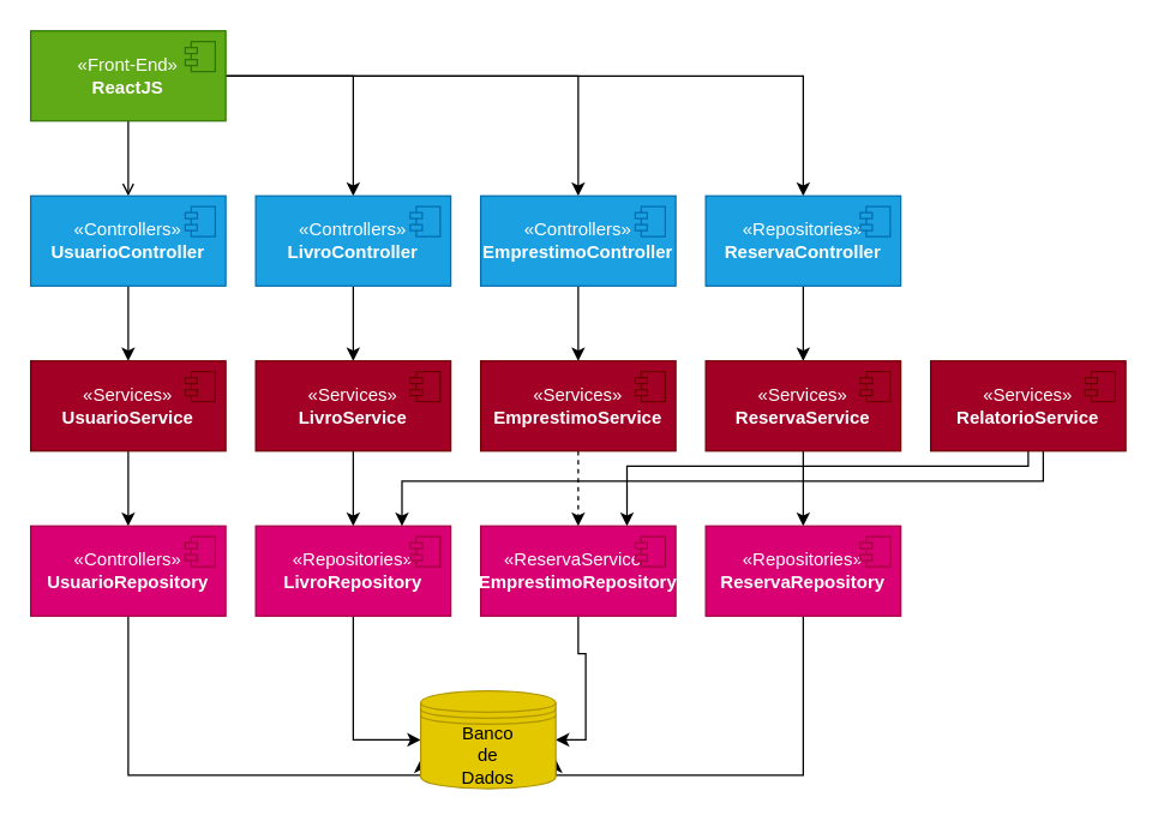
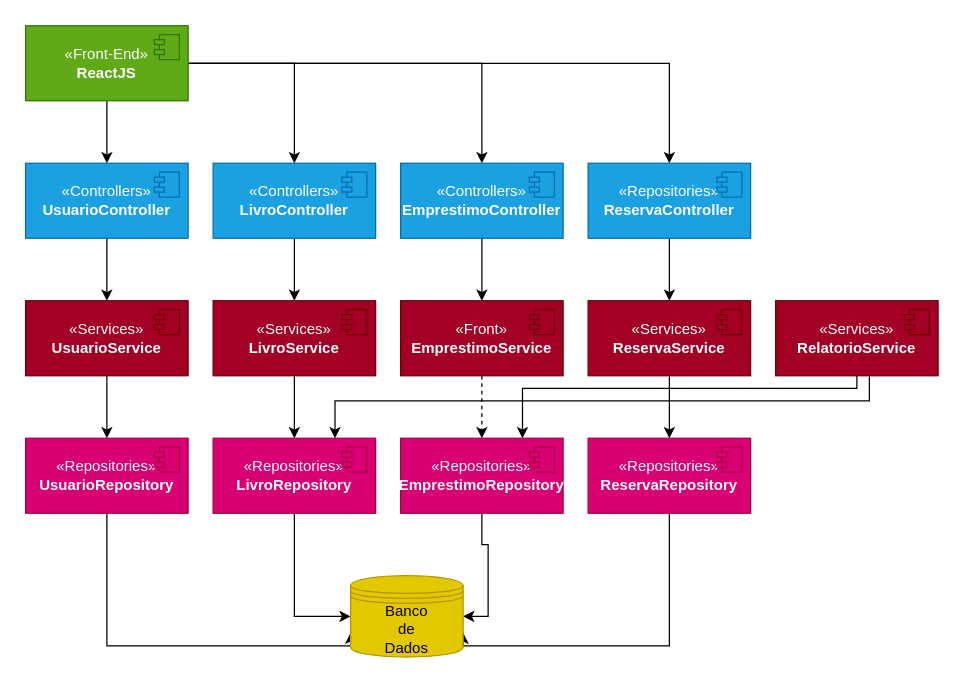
  <mxCell id="0" />
  <mxCell id="1" parent="0" />
- <mxCell id="2" style="edgeStyle=orthogonalEdgeStyle;rounded=0;orthogonalLoop=1;jettySize=auto;html=1;entryX=0.5;entryY=0;entryDx=0;entryDy=0;endArrow=open;" edge="1" parent="1" source="6" target="9"><mxGeometry relative="1" as="geometry" /></mxCell>
+ <mxCell id="2" style="edgeStyle=orthogonalEdgeStyle;rounded=0;orthogonalLoop=1;jettySize=auto;html=1;entryX=0.5;entryY=0;entryDx=0;entryDy=0;" edge="1" parent="1" source="6" target="9"><mxGeometry relative="1" as="geometry" /></mxCell>
  <mxCell id="3" style="edgeStyle=orthogonalEdgeStyle;rounded=0;orthogonalLoop=1;jettySize=auto;html=1;entryX=0.5;entryY=0;entryDx=0;entryDy=0;" edge="1" parent="1" source="6" target="12"><mxGeometry relative="1" as="geometry" /></mxCell>
  <mxCell id="4" style="edgeStyle=orthogonalEdgeStyle;rounded=0;orthogonalLoop=1;jettySize=auto;html=1;" edge="1" parent="1" source="6" target="15"><mxGeometry relative="1" as="geometry" /></mxCell>
  <mxCell id="5" style="edgeStyle=orthogonalEdgeStyle;rounded=0;orthogonalLoop=1;jettySize=auto;html=1;entryX=0.5;entryY=0;entryDx=0;entryDy=0;" edge="1" parent="1" source="6" target="18"><mxGeometry relative="1" as="geometry" /></mxCell>
  <mxCell id="6" value="«Front-End»&lt;br&gt;&lt;b&gt;ReactJS&lt;/b&gt;" style="html=1;dropTarget=0;whiteSpace=wrap;fillColor=#60a917;fontColor=#ffffff;strokeColor=#2D7600;" vertex="1" parent="1"><mxGeometry x="20" y="20" width="130" height="60" as="geometry" /></mxCell>
  <mxCell id="7" value="" style="shape=module;jettyWidth=8;jettyHeight=4;fillColor=#60a917;fontColor=#ffffff;strokeColor=#2D7600;" vertex="1" parent="6"><mxGeometry x="1" width="20" height="20" relative="1" as="geometry"><mxPoint x="-27" y="7" as="offset" /></mxGeometry></mxCell>
  <mxCell id="8" style="edgeStyle=orthogonalEdgeStyle;rounded=0;orthogonalLoop=1;jettySize=auto;html=1;entryX=0.5;entryY=0;entryDx=0;entryDy=0;" edge="1" parent="1" source="9" target="21"><mxGeometry relative="1" as="geometry" /></mxCell>
  <mxCell id="9" value="«Controllers»&lt;br&gt;&lt;b&gt;UsuarioController&lt;/b&gt;" style="html=1;dropTarget=0;whiteSpace=wrap;fillColor=#1ba1e2;fontColor=#ffffff;strokeColor=#006EAF;" vertex="1" parent="1"><mxGeometry x="20" y="130" width="130" height="60" as="geometry" /></mxCell>
  <mxCell id="10" value="" style="shape=module;jettyWidth=8;jettyHeight=4;fillColor=#1ba1e2;fontColor=#ffffff;strokeColor=#006EAF;" vertex="1" parent="9"><mxGeometry x="1" width="20" height="20" relative="1" as="geometry"><mxPoint x="-27" y="7" as="offset" /></mxGeometry></mxCell>
  <mxCell id="11" style="edgeStyle=orthogonalEdgeStyle;rounded=0;orthogonalLoop=1;jettySize=auto;html=1;entryX=0.5;entryY=0;entryDx=0;entryDy=0;" edge="1" parent="1" source="12" target="24"><mxGeometry relative="1" as="geometry" /></mxCell>
  <mxCell id="12" value="«Controllers»&lt;br&gt;&lt;b&gt;LivroController&lt;/b&gt;" style="html=1;dropTarget=0;whiteSpace=wrap;fillColor=#1ba1e2;fontColor=#ffffff;strokeColor=#006EAF;" vertex="1" parent="1"><mxGeometry x="170" y="130" width="130" height="60" as="geometry" /></mxCell>
  <mxCell id="13" value="" style="shape=module;jettyWidth=8;jettyHeight=4;fillColor=#1ba1e2;fontColor=#ffffff;strokeColor=#006EAF;" vertex="1" parent="12"><mxGeometry x="1" width="20" height="20" relative="1" as="geometry"><mxPoint x="-27" y="7" as="offset" /></mxGeometry></mxCell>
  <mxCell id="14" style="edgeStyle=orthogonalEdgeStyle;rounded=0;orthogonalLoop=1;jettySize=auto;html=1;" edge="1" parent="1" source="15" target="27"><mxGeometry relative="1" as="geometry" /></mxCell>
  <mxCell id="15" value="«Controllers»&lt;br&gt;&lt;b&gt;EmprestimoController&lt;/b&gt;" style="html=1;dropTarget=0;whiteSpace=wrap;fillColor=#1ba1e2;fontColor=#ffffff;strokeColor=#006EAF;" vertex="1" parent="1"><mxGeometry x="320" y="130" width="130" height="60" as="geometry" /></mxCell>
  <mxCell id="16" value="" style="shape=module;jettyWidth=8;jettyHeight=4;fillColor=#1ba1e2;fontColor=#ffffff;strokeColor=#006EAF;" vertex="1" parent="15"><mxGeometry x="1" width="20" height="20" relative="1" as="geometry"><mxPoint x="-27" y="7" as="offset" /></mxGeometry></mxCell>
  <mxCell id="17" style="edgeStyle=orthogonalEdgeStyle;rounded=0;orthogonalLoop=1;jettySize=auto;html=1;entryX=0.5;entryY=0;entryDx=0;entryDy=0;" edge="1" parent="1" source="18" target="30"><mxGeometry relative="1" as="geometry" /></mxCell>
  <mxCell id="18" value="«Repositories»&lt;br&gt;&lt;b&gt;ReservaController&lt;/b&gt;" style="html=1;dropTarget=0;whiteSpace=wrap;fillColor=#1ba1e2;fontColor=#ffffff;strokeColor=#006EAF;" vertex="1" parent="1"><mxGeometry x="470" y="130" width="130" height="60" as="geometry" /></mxCell>
  <mxCell id="19" value="" style="shape=module;jettyWidth=8;jettyHeight=4;fillColor=#1ba1e2;fontColor=#ffffff;strokeColor=#006EAF;" vertex="1" parent="18"><mxGeometry x="1" width="20" height="20" relative="1" as="geometry"><mxPoint x="-27" y="7" as="offset" /></mxGeometry></mxCell>
  <mxCell id="20" style="edgeStyle=orthogonalEdgeStyle;rounded=0;orthogonalLoop=1;jettySize=auto;html=1;entryX=0.5;entryY=0;entryDx=0;entryDy=0;" edge="1" parent="1" source="21" target="33"><mxGeometry relative="1" as="geometry" /></mxCell>
  <mxCell id="21" value="«Services»&lt;br&gt;&lt;b&gt;UsuarioService&lt;/b&gt;" style="html=1;dropTarget=0;whiteSpace=wrap;fillColor=#a20025;fontColor=#ffffff;strokeColor=#6F0000;" vertex="1" parent="1"><mxGeometry x="20" y="240" width="130" height="60" as="geometry" /></mxCell>
  <mxCell id="22" value="" style="shape=module;jettyWidth=8;jettyHeight=4;fillColor=#a20025;fontColor=#ffffff;strokeColor=#6F0000;" vertex="1" parent="21"><mxGeometry x="1" width="20" height="20" relative="1" as="geometry"><mxPoint x="-27" y="7" as="offset" /></mxGeometry></mxCell>
  <mxCell id="23" style="edgeStyle=orthogonalEdgeStyle;rounded=0;orthogonalLoop=1;jettySize=auto;html=1;entryX=0.5;entryY=0;entryDx=0;entryDy=0;" edge="1" parent="1" source="24" target="36"><mxGeometry relative="1" as="geometry" /></mxCell>
  <mxCell id="24" value="«Services»&lt;br&gt;&lt;b&gt;LivroService&lt;/b&gt;" style="html=1;dropTarget=0;whiteSpace=wrap;fillColor=#a20025;fontColor=#ffffff;strokeColor=#6F0000;" vertex="1" parent="1"><mxGeometry x="170" y="240" width="130" height="60" as="geometry" /></mxCell>
  <mxCell id="25" value="" style="shape=module;jettyWidth=8;jettyHeight=4;fillColor=#a20025;fontColor=#ffffff;strokeColor=#6F0000;" vertex="1" parent="24"><mxGeometry x="1" width="20" height="20" relative="1" as="geometry"><mxPoint x="-27" y="7" as="offset" /></mxGeometry></mxCell>
  <mxCell id="26" style="edgeStyle=orthogonalEdgeStyle;rounded=0;orthogonalLoop=1;jettySize=auto;html=1;entryX=0.5;entryY=0;entryDx=0;entryDy=0;dashed=1;" edge="1" parent="1" source="27" target="39"><mxGeometry relative="1" as="geometry" /></mxCell>
- <mxCell id="27" value="«Services»&lt;br&gt;&lt;b&gt;EmprestimoService&lt;/b&gt;" style="html=1;dropTarget=0;whiteSpace=wrap;fillColor=#a20025;fontColor=#ffffff;strokeColor=#6F0000;" vertex="1" parent="1"><mxGeometry x="320" y="240" width="130" height="60" as="geometry" /></mxCell>
+ <mxCell id="27" value="«Front»&lt;br&gt;&lt;b&gt;EmprestimoService&lt;/b&gt;" style="html=1;dropTarget=0;whiteSpace=wrap;fillColor=#a20025;fontColor=#ffffff;strokeColor=#6F0000;" vertex="1" parent="1"><mxGeometry x="320" y="240" width="130" height="60" as="geometry" /></mxCell>
  <mxCell id="28" value="" style="shape=module;jettyWidth=8;jettyHeight=4;fillColor=#a20025;fontColor=#ffffff;strokeColor=#6F0000;" vertex="1" parent="27"><mxGeometry x="1" width="20" height="20" relative="1" as="geometry"><mxPoint x="-27" y="7" as="offset" /></mxGeometry></mxCell>
  <mxCell id="29" style="edgeStyle=orthogonalEdgeStyle;rounded=0;orthogonalLoop=1;jettySize=auto;html=1;entryX=0.5;entryY=0;entryDx=0;entryDy=0;" edge="1" parent="1" source="30" target="42"><mxGeometry relative="1" as="geometry" /></mxCell>
  <mxCell id="30" value="«Services»&lt;br&gt;&lt;b&gt;ReservaService&lt;/b&gt;" style="html=1;dropTarget=0;whiteSpace=wrap;fillColor=#a20025;fontColor=#ffffff;strokeColor=#6F0000;" vertex="1" parent="1"><mxGeometry x="470" y="240" width="130" height="60" as="geometry" /></mxCell>
  <mxCell id="31" value="" style="shape=module;jettyWidth=8;jettyHeight=4;fillColor=#a20025;fontColor=#ffffff;strokeColor=#6F0000;" vertex="1" parent="30"><mxGeometry x="1" width="20" height="20" relative="1" as="geometry"><mxPoint x="-27" y="7" as="offset" /></mxGeometry></mxCell>
  <mxCell id="32" style="edgeStyle=orthogonalEdgeStyle;rounded=0;orthogonalLoop=1;jettySize=auto;html=1;entryX=0;entryY=0.7;entryDx=0;entryDy=0;" edge="1" parent="1" source="33" target="48"><mxGeometry relative="1" as="geometry"><Array as="points"><mxPoint x="85" y="516" /></Array></mxGeometry></mxCell>
- <mxCell id="33" value="«Controllers»&lt;br&gt;&lt;b&gt;UsuarioRepository&lt;/b&gt;" style="html=1;dropTarget=0;whiteSpace=wrap;fillColor=#d80073;fontColor=#ffffff;strokeColor=#A50040;" vertex="1" parent="1"><mxGeometry x="20" y="350" width="130" height="60" as="geometry" /></mxCell>
+ <mxCell id="33" value="«Repositories»&lt;br&gt;&lt;b&gt;UsuarioRepository&lt;/b&gt;" style="html=1;dropTarget=0;whiteSpace=wrap;fillColor=#d80073;fontColor=#ffffff;strokeColor=#A50040;" vertex="1" parent="1"><mxGeometry x="20" y="350" width="130" height="60" as="geometry" /></mxCell>
  <mxCell id="34" value="" style="shape=module;jettyWidth=8;jettyHeight=4;fillColor=#d80073;fontColor=#ffffff;strokeColor=#A50040;" vertex="1" parent="33"><mxGeometry x="1" width="20" height="20" relative="1" as="geometry"><mxPoint x="-27" y="7" as="offset" /></mxGeometry></mxCell>
  <mxCell id="35" style="edgeStyle=orthogonalEdgeStyle;rounded=0;orthogonalLoop=1;jettySize=auto;html=1;entryX=0;entryY=0.5;entryDx=0;entryDy=0;" edge="1" parent="1" source="36" target="48"><mxGeometry relative="1" as="geometry" /></mxCell>
  <mxCell id="36" value="«Repositories»&lt;br&gt;&lt;b&gt;LivroRepository&lt;/b&gt;" style="html=1;dropTarget=0;whiteSpace=wrap;fillColor=#d80073;fontColor=#ffffff;strokeColor=#A50040;" vertex="1" parent="1"><mxGeometry x="170" y="350" width="130" height="60" as="geometry" /></mxCell>
  <mxCell id="37" value="" style="shape=module;jettyWidth=8;jettyHeight=4;fillColor=#d80073;fontColor=#ffffff;strokeColor=#A50040;" vertex="1" parent="36"><mxGeometry x="1" width="20" height="20" relative="1" as="geometry"><mxPoint x="-27" y="7" as="offset" /></mxGeometry></mxCell>
  <mxCell id="38" style="edgeStyle=orthogonalEdgeStyle;rounded=0;orthogonalLoop=1;jettySize=auto;html=1;entryX=1;entryY=0.5;entryDx=0;entryDy=0;" edge="1" parent="1" source="39" target="48"><mxGeometry relative="1" as="geometry" /></mxCell>
- <mxCell id="39" value="«ReservaService»&lt;br&gt;&lt;b&gt;EmprestimoRepository&lt;/b&gt;" style="html=1;dropTarget=0;whiteSpace=wrap;fillColor=#d80073;fontColor=#ffffff;strokeColor=#A50040;" vertex="1" parent="1"><mxGeometry x="320" y="350" width="130" height="60" as="geometry" /></mxCell>
+ <mxCell id="39" value="«Repositories»&lt;br&gt;&lt;b&gt;EmprestimoRepository&lt;/b&gt;" style="html=1;dropTarget=0;whiteSpace=wrap;fillColor=#d80073;fontColor=#ffffff;strokeColor=#A50040;" vertex="1" parent="1"><mxGeometry x="320" y="350" width="130" height="60" as="geometry" /></mxCell>
  <mxCell id="40" value="" style="shape=module;jettyWidth=8;jettyHeight=4;fillColor=#d80073;fontColor=#ffffff;strokeColor=#A50040;" vertex="1" parent="39"><mxGeometry x="1" width="20" height="20" relative="1" as="geometry"><mxPoint x="-27" y="7" as="offset" /></mxGeometry></mxCell>
  <mxCell id="41" style="edgeStyle=orthogonalEdgeStyle;rounded=0;orthogonalLoop=1;jettySize=auto;html=1;entryX=1;entryY=0.7;entryDx=0;entryDy=0;" edge="1" parent="1" source="42" target="48"><mxGeometry relative="1" as="geometry"><Array as="points"><mxPoint x="535" y="516" /></Array></mxGeometry></mxCell>
  <mxCell id="42" value="«Repositories»&lt;br&gt;&lt;b&gt;ReservaRepository&lt;/b&gt;" style="html=1;dropTarget=0;whiteSpace=wrap;fillColor=#d80073;fontColor=#ffffff;strokeColor=#A50040;" vertex="1" parent="1"><mxGeometry x="470" y="350" width="130" height="60" as="geometry" /></mxCell>
  <mxCell id="43" value="" style="shape=module;jettyWidth=8;jettyHeight=4;fillColor=#d80073;fontColor=#ffffff;strokeColor=#A50040;" vertex="1" parent="42"><mxGeometry x="1" width="20" height="20" relative="1" as="geometry"><mxPoint x="-27" y="7" as="offset" /></mxGeometry></mxCell>
  <mxCell id="44" style="edgeStyle=orthogonalEdgeStyle;rounded=0;orthogonalLoop=1;jettySize=auto;html=1;entryX=0.75;entryY=0;entryDx=0;entryDy=0;" edge="1" parent="1" source="46" target="39"><mxGeometry relative="1" as="geometry"><Array as="points"><mxPoint x="685" y="310" /><mxPoint x="418" y="310" /></Array></mxGeometry></mxCell>
  <mxCell id="45" style="edgeStyle=orthogonalEdgeStyle;rounded=0;orthogonalLoop=1;jettySize=auto;html=1;entryX=0.75;entryY=0;entryDx=0;entryDy=0;" edge="1" parent="1" source="46" target="36"><mxGeometry relative="1" as="geometry"><Array as="points"><mxPoint x="695" y="320" /><mxPoint x="268" y="320" /></Array></mxGeometry></mxCell>
  <mxCell id="46" value="«Services»&lt;br&gt;&lt;b&gt;RelatorioService&lt;/b&gt;" style="html=1;dropTarget=0;whiteSpace=wrap;fillColor=#a20025;fontColor=#ffffff;strokeColor=#6F0000;" vertex="1" parent="1"><mxGeometry x="620" y="240" width="130" height="60" as="geometry" /></mxCell>
  <mxCell id="47" value="" style="shape=module;jettyWidth=8;jettyHeight=4;fillColor=#a20025;fontColor=#ffffff;strokeColor=#6F0000;" vertex="1" parent="46"><mxGeometry x="1" width="20" height="20" relative="1" as="geometry"><mxPoint x="-27" y="7" as="offset" /></mxGeometry></mxCell>
  <mxCell id="48" value="Banco&lt;div&gt;de&lt;/div&gt;&lt;div&gt;Dados&lt;/div&gt;" style="shape=datastore;whiteSpace=wrap;html=1;fillColor=#e3c800;strokeColor=#B09500;fontColor=#000000;" vertex="1" parent="1"><mxGeometry x="280" y="460" width="90" height="65" as="geometry" /></mxCell>
